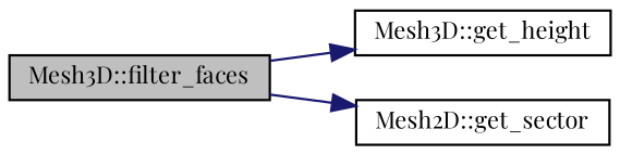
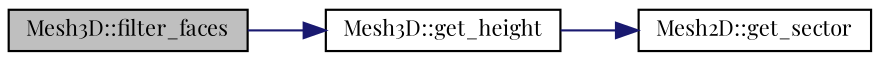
  digraph {
    fontname="Playfair Display"
    rankdir=LR
    node [color=black fillcolor=white fontname="Playfair Display" fontsize=10 shape=record style=filled]
    edge [color=midnightblue fontname="Playfair Display" fontsize=10 labelfontname=Helvetica labelfontsize=10 style=solid]
    n1 [fillcolor=grey75 fontcolor=black height=0.2 label="Mesh3D::filter_faces" width=0.4]
    n2 [height=0.2 label="Mesh3D::get_height" width=0.4]
    n3 [height=0.2 label="Mesh2D::get_sector" width=0.4]
    n1 -> n2
-   n1 -> n3
+   n2 -> n3
  }
